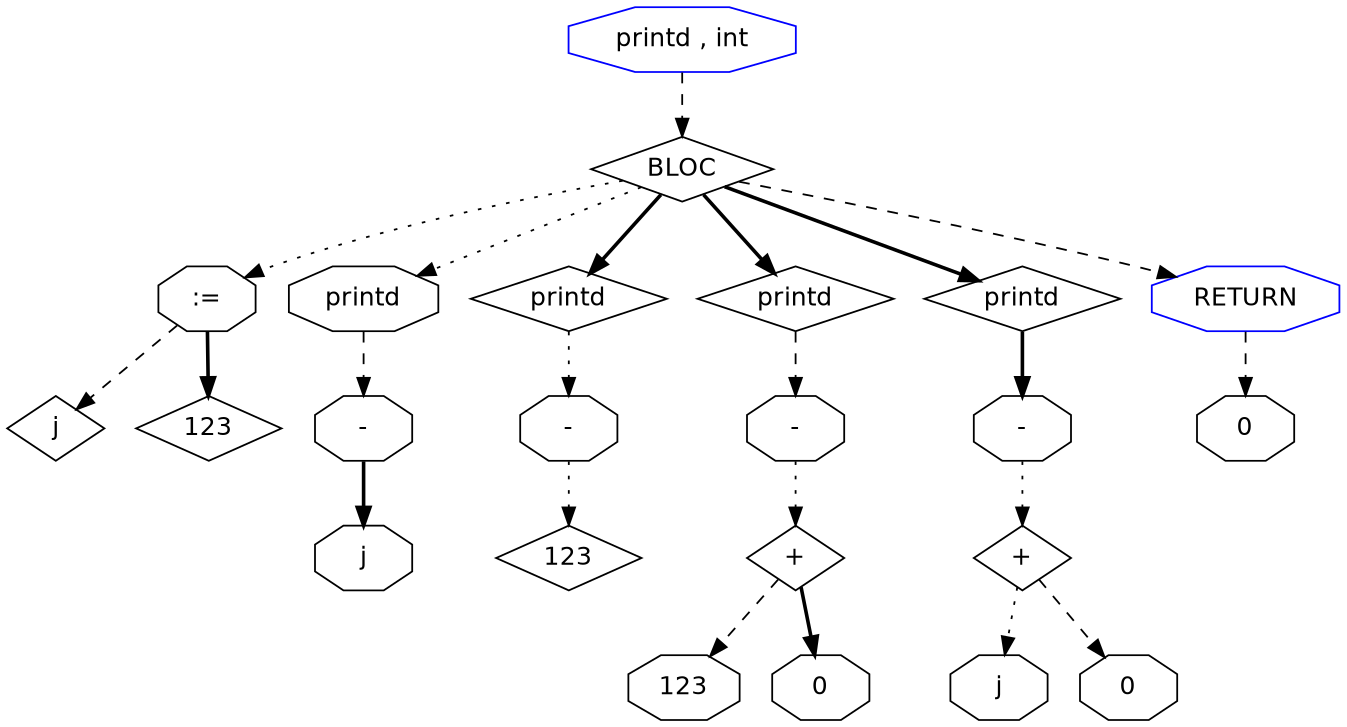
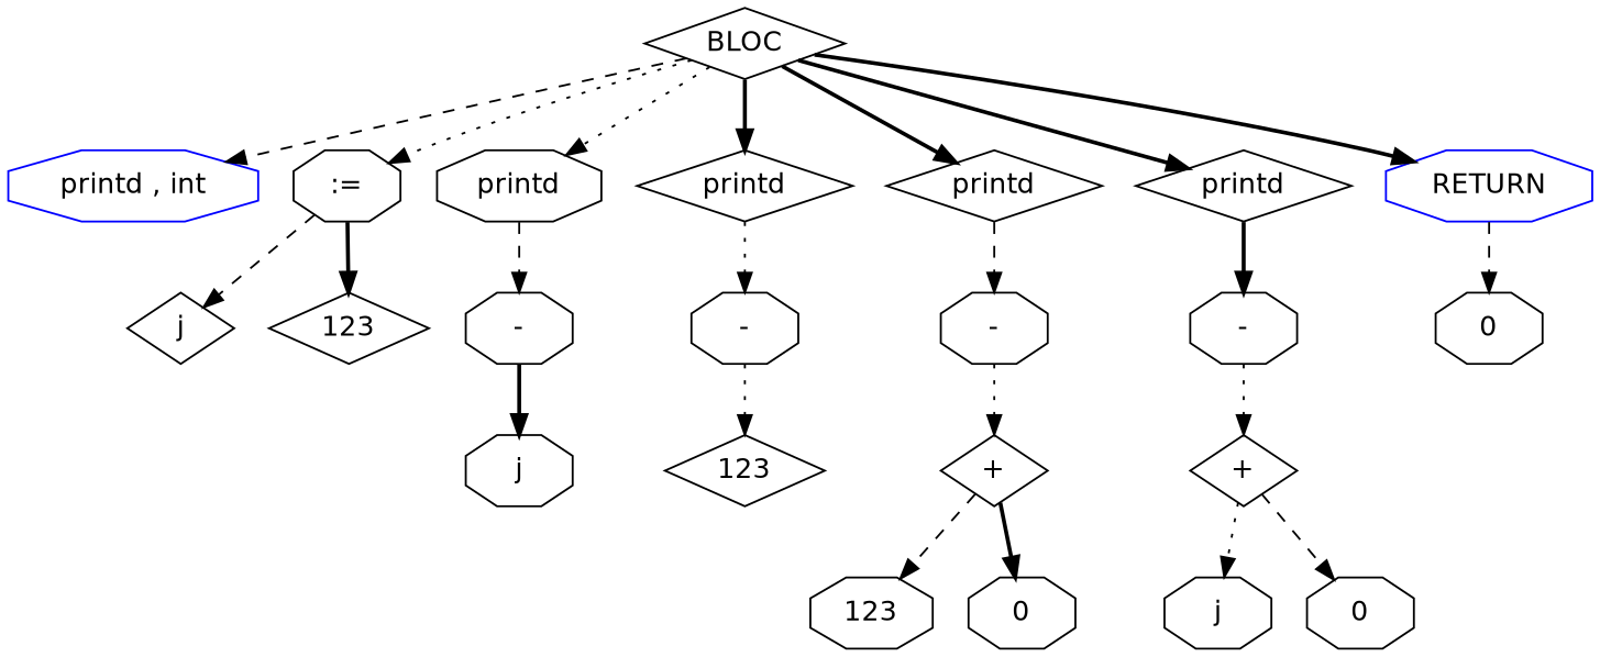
  digraph {
    fontname="DejaVu Sans"
    node [fontname="DejaVu Sans" shape=octagon]
    edge [fontname="DejaVu Sans" style=bold]
    n1 [color=blue label="printd , int"]
    n2 [label=BLOC shape=diamond]
    n3 [label=":="]
    n4 [label=printd]
    n5 [label=printd shape=diamond]
    n6 [label=printd shape=diamond]
    n7 [label=printd shape=diamond]
    n8 [color=blue label=RETURN]
    n9 [label=j shape=diamond]
    n10 [label=123 shape=diamond]
    n11 [label="-"]
    n12 [label="-"]
    n13 [label="-"]
    n14 [label="-"]
    n15 [label=0]
    n16 [label=j]
    n17 [label=123 shape=diamond]
    n18 [label="+" shape=diamond]
    n19 [label=123]
    n20 [label=0]
    n21 [label="+" shape=diamond]
    n22 [label=j]
    n23 [label=0]
-   n1 -> n2 [style=dashed]
+   n2 -> n1 [style=dashed]
    n2 -> n3 [style=dotted]
    n2 -> n4 [style=dotted]
    n2 -> n5
    n2 -> n6
    n2 -> n7
-   n2 -> n8 [style=dashed]
+   n2 -> n8
    n3 -> n9 [style=dashed]
    n3 -> n10
    n4 -> n11 [style=dashed]
    n5 -> n12 [style=dotted]
    n6 -> n13 [style=dashed]
    n7 -> n14
    n8 -> n15 [style=dashed]
    n11 -> n16
    n12 -> n17 [style=dotted]
    n13 -> n18 [style=dotted]
    n14 -> n21 [style=dotted]
    n18 -> n19 [style=dashed]
    n18 -> n20
    n21 -> n22 [style=dotted]
    n21 -> n23 [style=dashed]
  }
